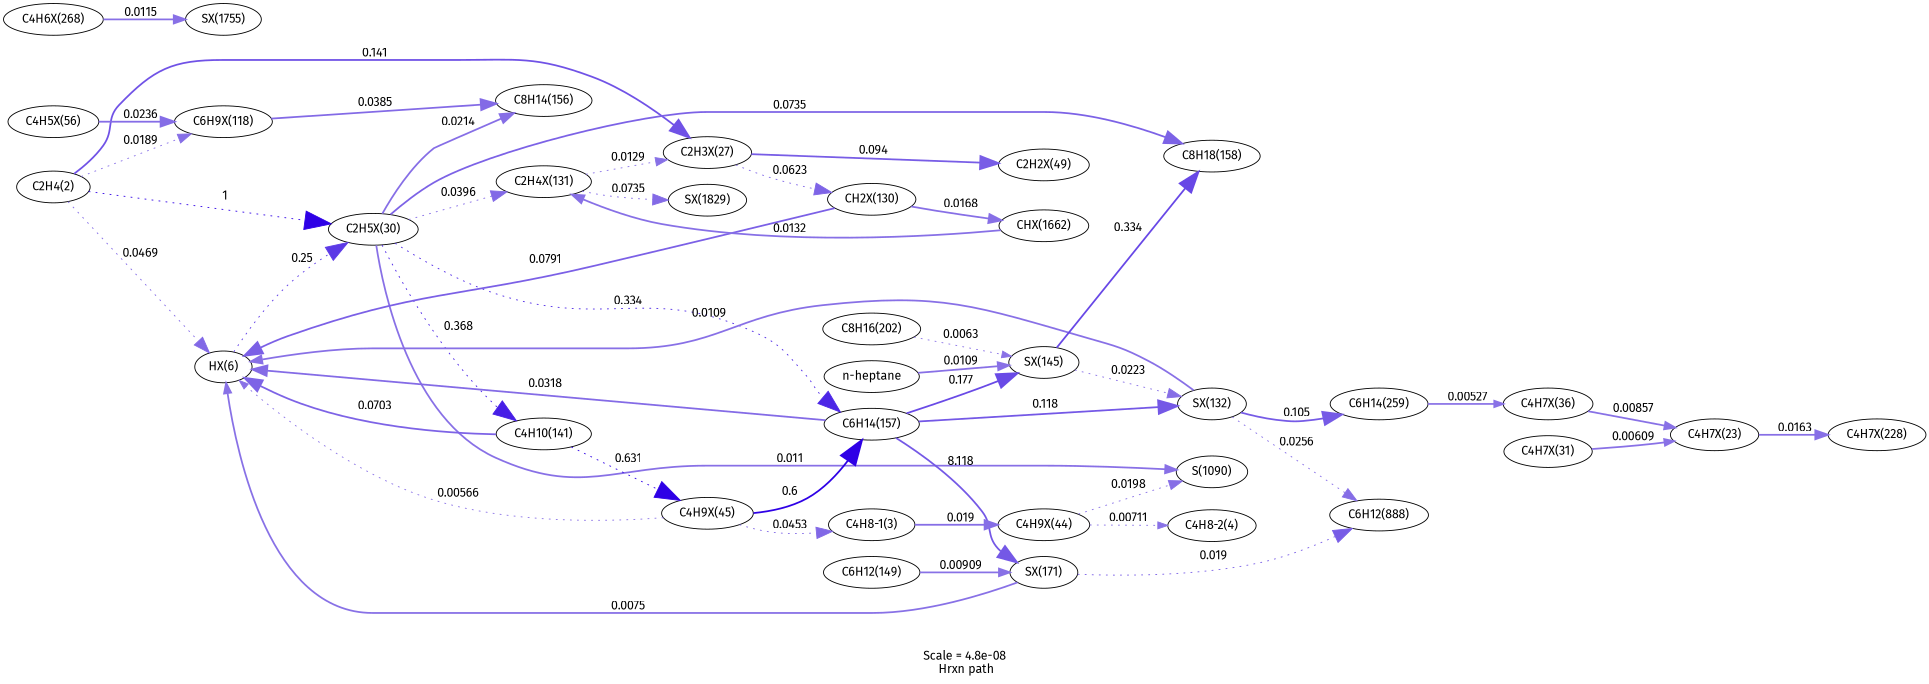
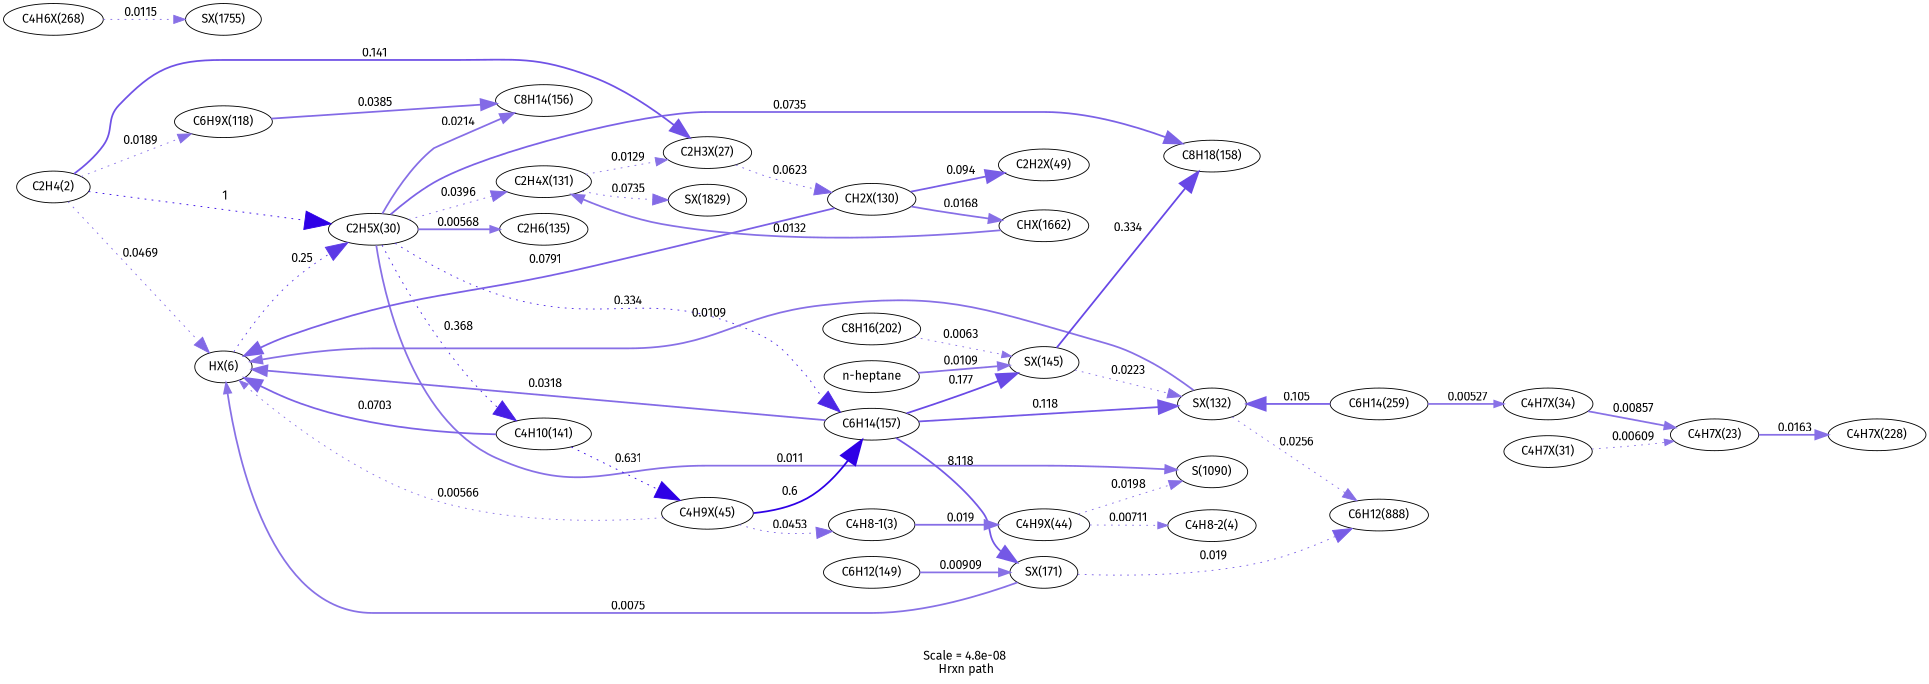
  digraph {
    fontname="Fira Sans"
    label="Scale = 4.8e-08\l Hrxn path"
    rankdir=LR
    node [fontname="Fira Sans"]
    edge [arrowsize=1.5 color="0.7, 0.506, 0.9" fontname="Fira Sans" style=bold]
    n1 [label="C2H4(2)"]
    n2 [label="HX(6)"]
    n3 [label="C2H3X(27)"]
    n4 [label="C2H5X(30)"]
    n5 [label="C6H9X(118)"]
    n6 [label="CH2X(130)"]
    n7 [label="C2H2X(49)"]
    n8 [label="C4H10(141)"]
    n9 [label="C6H14(157)"]
    n10 [label="C2H4X(131)"]
    n11 [label="C8H18(158)"]
    n12 [label="C8H14(156)"]
+   n13 [label="C2H6(135)"]
    n14 [label="S(1090)"]
    n15 [label="CHX(1662)"]
    n16 [label="C4H9X(45)"]
    n17 [label="SX(171)"]
    n18 [label="SX(132)"]
    n19 [label="SX(145)"]
    n20 [label="SX(1829)"]
    n21 [label="C4H8-1(3)"]
    n22 [label="C4H9X(44)"]
    n23 [label="C6H12(888)"]
    n24 [label="C6H14(259)"]
-   n25 [label="C4H7X(36)"]
-   n26 [label="C4H5X(56)"]
+   n25 [label="C4H7X(34)"]
    n27 [label="C4H8-2(4)"]
    n28 [label="C6H12(149)"]
    n29 [label="C4H7X(31)"]
    n30 [label="C4H7X(23)"]
    n31 [label="C4H7X(228)"]
    n32 [label="C4H6X(268)"]
    n33 [label="SX(1755)"]
    n34 [label="n-heptane"]
    n35 [label="C8H16(202)"]
    n1 -> n2 [arrowsize=1.84 color="0.7, 0.547, 0.9" label=" 0.0469" style=dotted]
    n1 -> n3 [arrowsize=2.26 color="0.7, 0.641, 0.9" label=" 0.141"]
    n1 -> n4 [arrowsize=3 color="0.7, 1.5, 0.9" label=" 1" style=dotted]
    n1 -> n5 [color="0.7, 0.519, 0.9" label=" 0.0189" style=dotted]
    n2 -> n4 [arrowsize=2.48 color="0.7, 0.75, 0.9" label=" 0.25" style=dotted]
    n3 -> n6 [arrowsize=1.95 color="0.7, 0.562, 0.9" label=" 0.0623" style=dotted]
-   n3 -> n7 [arrowsize=2.11 color="0.7, 0.594, 0.9" label=" 0.094"]
+   n6 -> n7 [arrowsize=2.11 color="0.7, 0.594, 0.9" label=" 0.094"]
    n4 -> n8 [arrowsize=2.62 color="0.7, 0.868, 0.9" label=" 0.368" style=dotted]
    n4 -> n9 [arrowsize=2.59 color="0.7, 0.834, 0.9" label=" 0.334" style=dotted]
    n4 -> n10 [arrowsize=1.78 color="0.7, 0.54, 0.9" label=" 0.0396" style=dotted]
    n4 -> n11 [arrowsize=2.01 color="0.7, 0.573, 0.9" label=" 0.0735"]
    n4 -> n12 [arrowsize=1.55 color="0.7, 0.521, 0.9" label=" 0.0214"]
+   n4 -> n13 [arrowsize=1.05 label=" 0.00568"]
    n4 -> n14 [arrowsize=1.3 color="0.7, 0.511, 0.9" label=" 0.011"]
    n5 -> n12 [arrowsize=1.77 color="0.7, 0.538, 0.9" label=" 0.0385"]
    n6 -> n2 [arrowsize=2.04 color="0.7, 0.579, 0.9" label=" 0.0791"]
    n6 -> n15 [arrowsize=1.46 color="0.7, 0.517, 0.9" label=" 0.0168"]
    n8 -> n2 [arrowsize=2 color="0.7, 0.57, 0.9" label=" 0.0703"]
    n8 -> n16 [arrowsize=2.83 color="0.7, 1.13, 0.9" label=" 0.631" style=dotted]
    n9 -> n2 [arrowsize=1.7 color="0.7, 0.532, 0.9" label=" 0.0318"]
    n9 -> n17 [arrowsize=2.19 color="0.7, 0.618, 0.9" label=" 8.118"]
    n9 -> n18 [arrowsize=2.19 color="0.7, 0.618, 0.9" label=" 0.118"]
    n9 -> n19 [arrowsize=2.35 color="0.7, 0.677, 0.9" label=" 0.177"]
    n10 -> n3 [arrowsize=1.36 color="0.7, 0.513, 0.9" label=" 0.0129" style=dotted]
    n10 -> n20 [arrowsize=1.78 color="0.7, 0.539, 0.9" label=" 0.0735" style=dotted]
    n15 -> n10 [arrowsize=1.37 color="0.7, 0.513, 0.9" label=" 0.0132"]
    n16 -> n2 [arrowsize=1.05 label=" 0.00566" style=dotted]
    n16 -> n9 [arrowsize=2.81 color="0.7, 1.1, 0.9" label=" 0.6"]
    n16 -> n21 [arrowsize=1.83 color="0.7, 0.545, 0.9" label=" 0.0453" style=dotted]
    n17 -> n2 [arrowsize=1.15 color="0.7, 0.508, 0.9" label=" 0.0075"]
    n17 -> n23 [arrowsize=2.13 color="0.7, 0.599, 0.9" label=" 0.019" style=dotted]
    n18 -> n2 [arrowsize=1.29 color="0.7, 0.511, 0.9" label=" 0.0109"]
    n18 -> n23 [arrowsize=1.62 color="0.7, 0.526, 0.9" label=" 0.0256" style=dotted]
-   n18 -> n24 [arrowsize=2.15 color="0.7, 0.605, 0.9" label=" 0.105"]
+   n24 -> n18 [arrowsize=2.15 color="0.7, 0.605, 0.9" label=" 0.105"]
    n19 -> n11 [arrowsize=2.38 color="0.7, 0.691, 0.9" label=" 0.334"]
    n19 -> n18 [arrowsize=1.56 color="0.7, 0.522, 0.9" label=" 0.0223" style=dotted]
    n21 -> n22 [color="0.7, 0.519, 0.9" label=" 0.019"]
    n22 -> n14 [arrowsize=1.52 color="0.7, 0.52, 0.9" label=" 0.0198" style=dotted]
    n22 -> n27 [arrowsize=1.13 color="0.7, 0.507, 0.9" label=" 0.00711" style=dotted]
    n24 -> n25 [arrowsize=1.02 color="0.7, 0.505, 0.9" label=" 0.00527"]
    n25 -> n30 [arrowsize=1.2 color="0.7, 0.509, 0.9" label=" 0.00857"]
-   n26 -> n5 [arrowsize=1.59 color="0.7, 0.524, 0.9" label=" 0.0236"]
    n28 -> n17 [arrowsize=1.23 color="0.7, 0.509, 0.9" label=" 0.00909"]
-   n29 -> n30 [arrowsize=1.07 label=" 0.00609"]
+   n29 -> n30 [arrowsize=1.07 label=" 0.00609" style=dotted]
    n30 -> n31 [arrowsize=1.45 color="0.7, 0.516, 0.9" label=" 0.0163"]
-   n32 -> n33 [arrowsize=1.32 color="0.7, 0.512, 0.9" label=" 0.0115"]
+   n32 -> n33 [arrowsize=1.32 color="0.7, 0.512, 0.9" label=" 0.0115" style=dotted]
    n34 -> n19 [arrowsize=1.29 color="0.7, 0.511, 0.9" label=" 0.0109"]
    n35 -> n19 [arrowsize=1.09 label=" 0.0063" style=dotted]
  }
